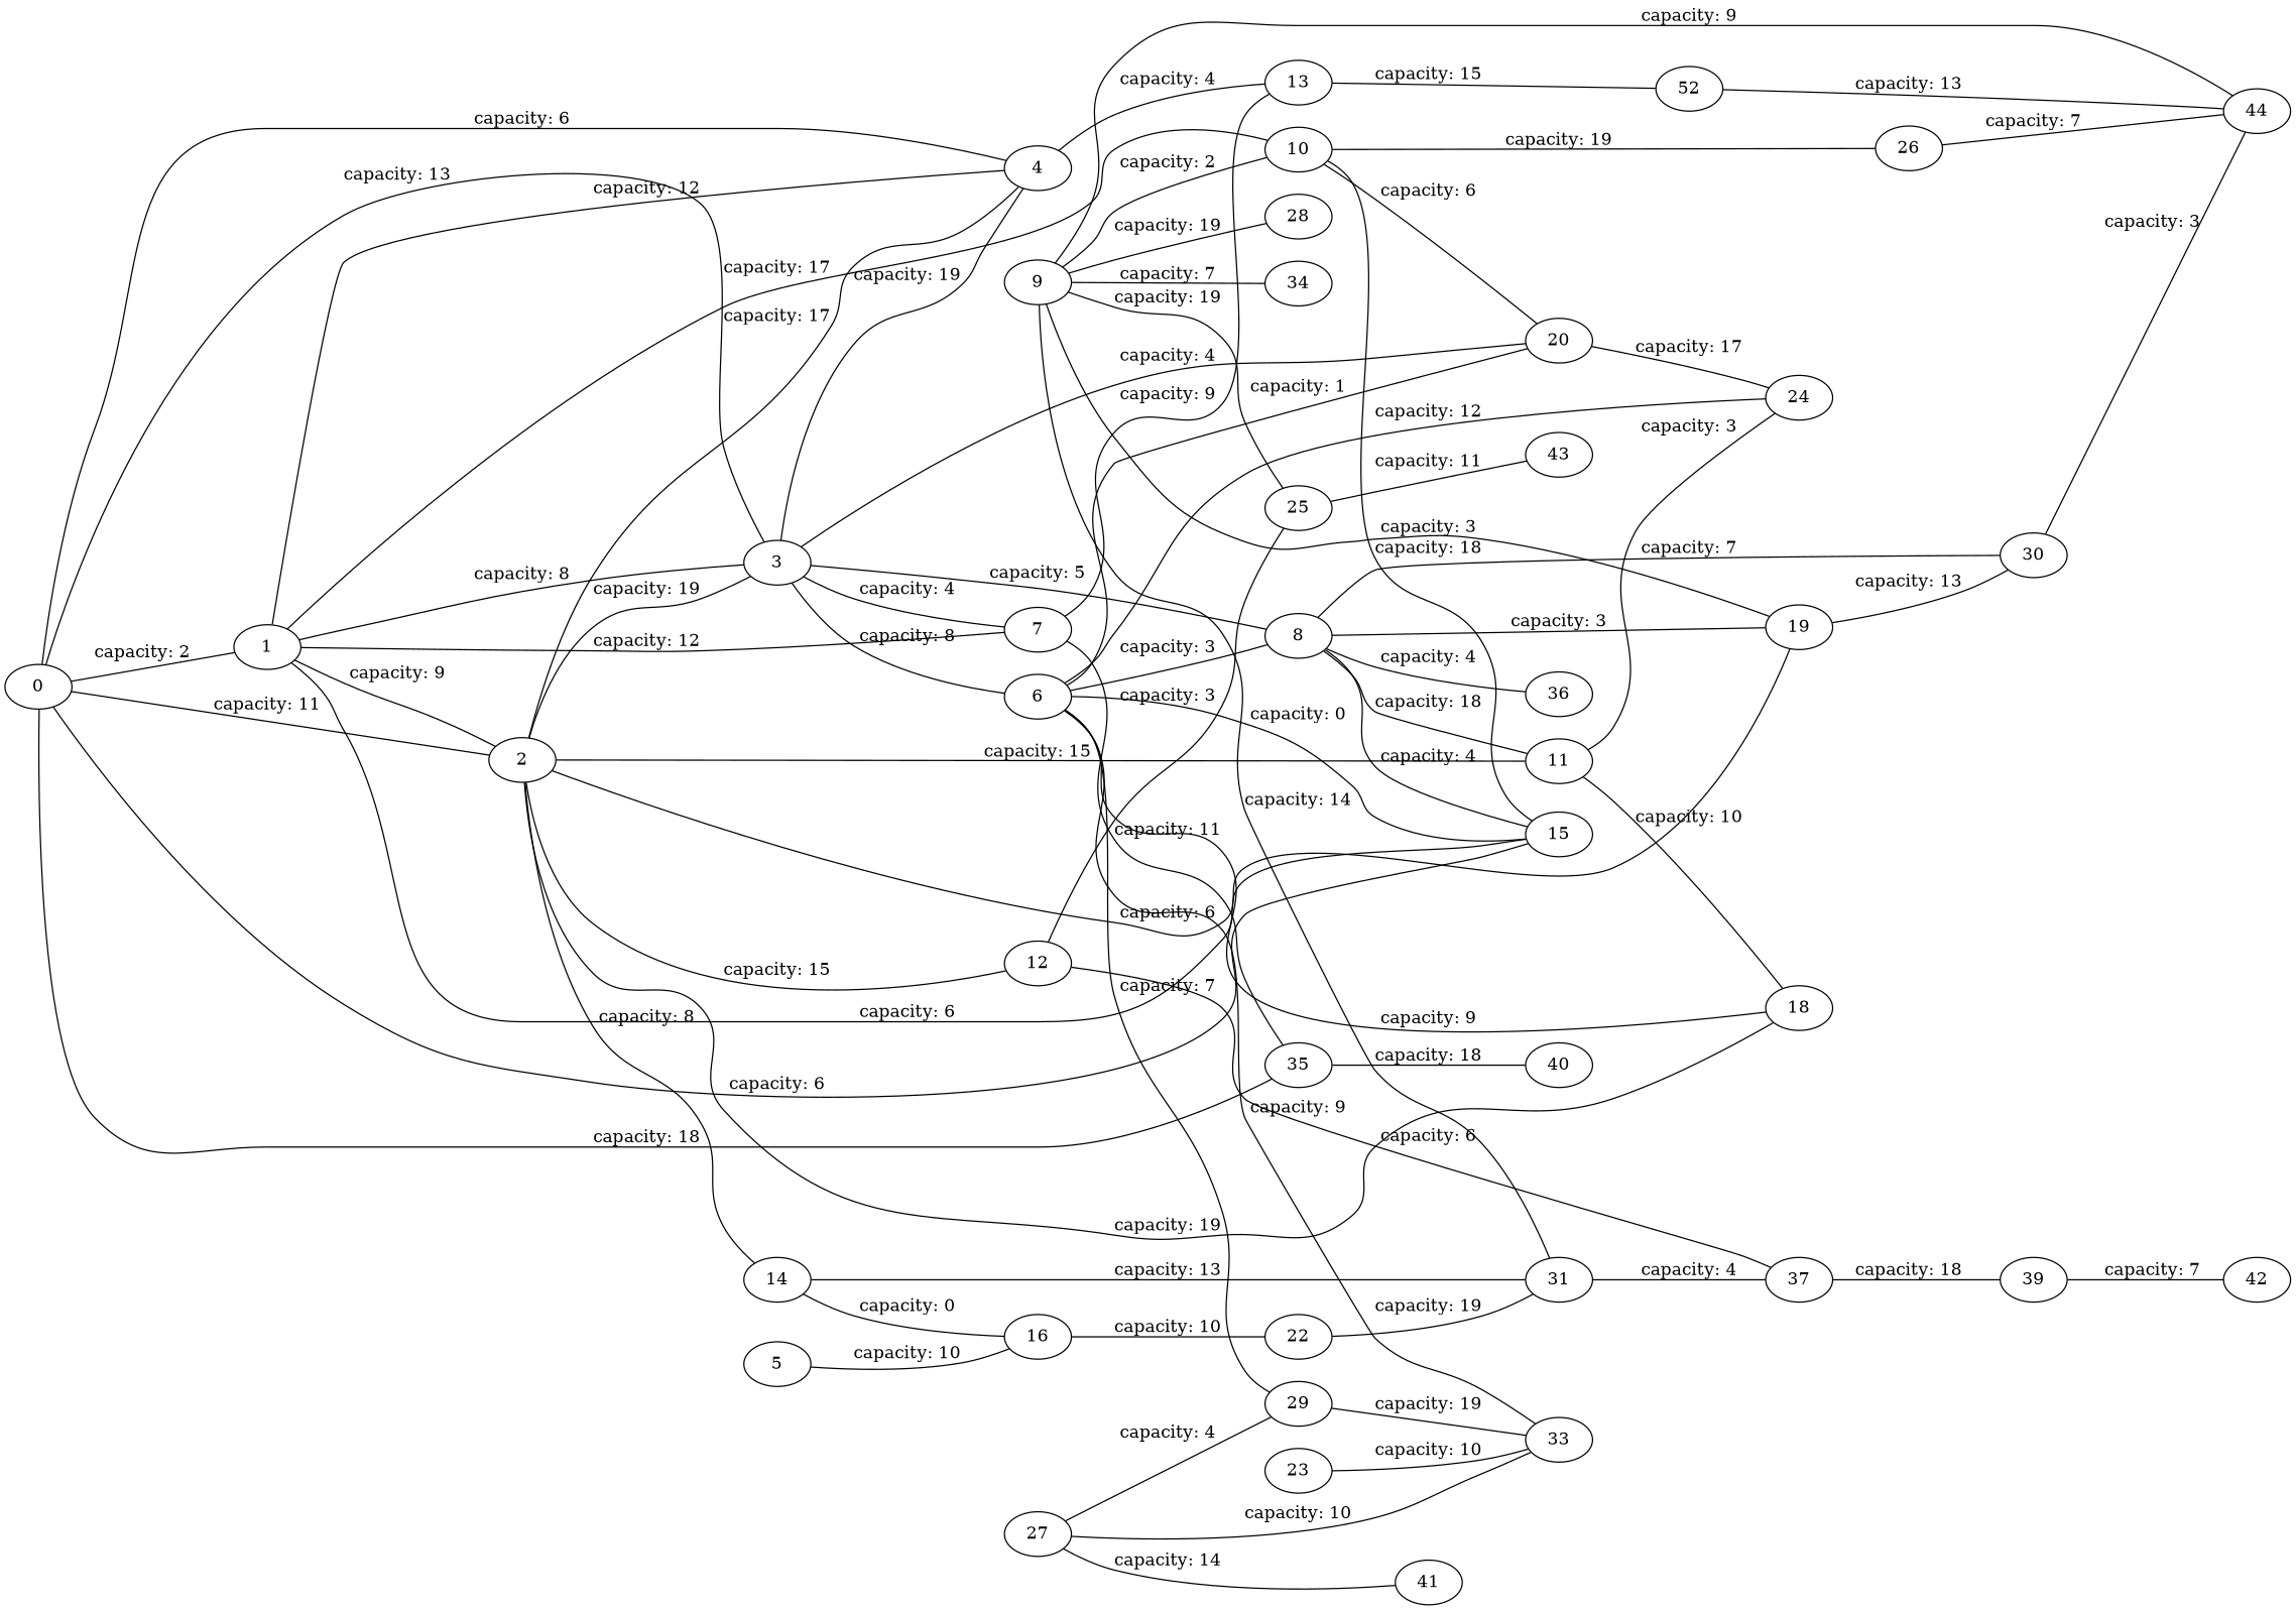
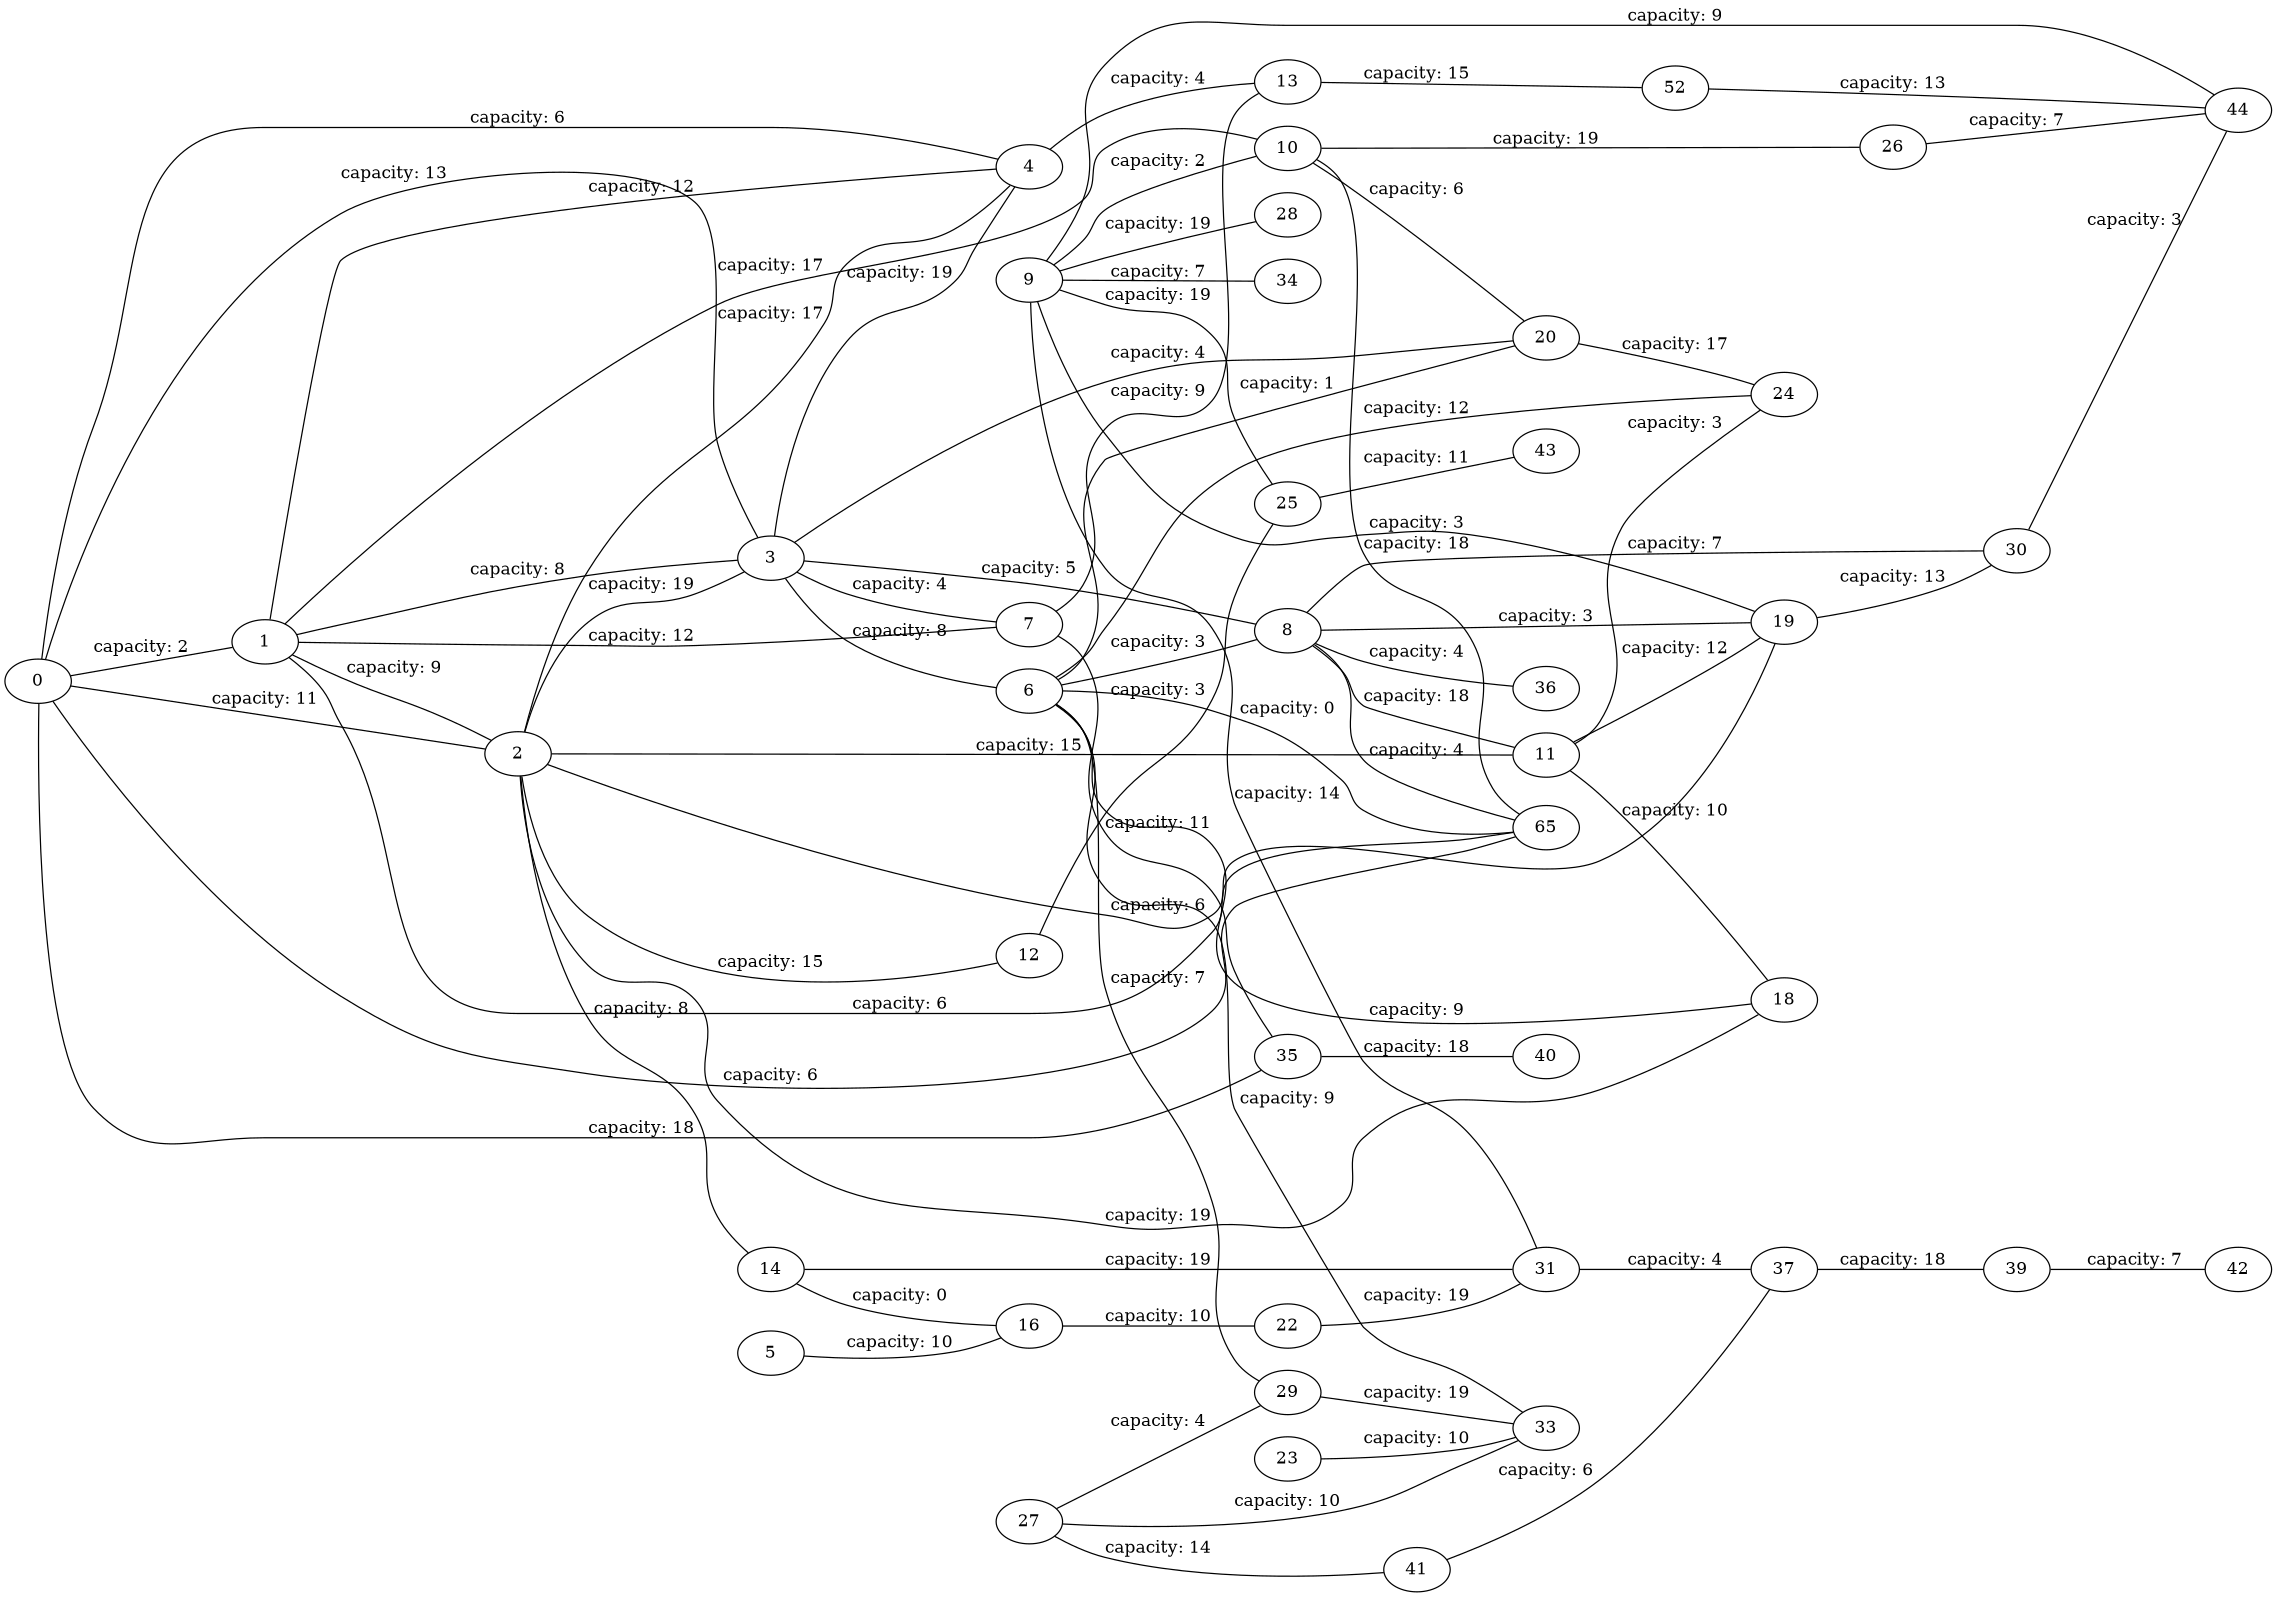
  graph {
    rankdir=LR
    edge [capacity=19]
    0 ["ui.label"=0]
    1 ["ui.label"=1]
    2 ["ui.label"=2]
    3 ["ui.label"=3]
    4 ["ui.label"=4]
-   15 ["ui.label"=15]
+   15 ["ui.label"=15 label=65]
    35 ["ui.label"=35]
    7 ["ui.label"=7]
    10 ["ui.label"=10]
    11 ["ui.label"=11]
    12 ["ui.label"=12]
    14 ["ui.label"=14]
    18 ["ui.label"=18]
    19 ["ui.label"=19]
    6 ["ui.label"=6]
    8 ["ui.label"=8]
    20 ["ui.label"=20]
    13 ["ui.label"=13]
    40 ["ui.label"=40]
    26 ["ui.label"=26]
    24 ["ui.label"=24]
    25 ["ui.label"=25]
    37 ["ui.label"=37]
    16 ["ui.label"=16]
    31 ["ui.label"=31]
    30 ["ui.label"=30]
    29 ["ui.label"=29]
    33 ["ui.label"=33]
    36 ["ui.label"=36]
    n30 [label=52 "ui.label"=32]
    5 ["ui.label"=5]
    22 ["ui.label"=22]
    44 ["ui.label"=44]
    9 ["ui.label"=9]
    28 ["ui.label"=28]
    34 ["ui.label"=34]
    43 ["ui.label"=43]
    39 ["ui.label"=39]
    23 ["ui.label"=23]
    27 ["ui.label"=27]
    41 ["ui.label"=41]
    42 ["ui.label"=42]
    0 -- 1 [capacity=2 label="capacity: 2"]
    0 -- 2 [capacity=11 label="capacity: 11"]
    0 -- 3 [capacity=13 label="capacity: 13"]
    0 -- 4 [capacity=6 label="capacity: 6"]
    0 -- 15 [capacity=6 label="capacity: 6"]
    0 -- 35 [capacity=18 label="capacity: 18"]
    1 -- 2 [capacity=9 label="capacity: 9"]
    1 -- 3 [capacity=8 label="capacity: 8"]
    1 -- 4 [capacity=12 label="capacity: 12"]
    1 -- 15 [capacity=6 label="capacity: 6"]
    1 -- 7 [capacity=12 label="capacity: 12"]
    1 -- 10 [capacity=17 label="capacity: 17"]
    2 -- 3 [label="capacity: 19"]
    2 -- 4 [capacity=17 label="capacity: 17"]
    2 -- 11 [capacity=15 label="capacity: 15"]
    2 -- 12 [capacity=15 label="capacity: 15"]
    2 -- 14 [capacity=8 label="capacity: 8"]
    2 -- 18 [label="capacity: 19"]
    2 -- 19 [capacity=6 label="capacity: 6"]
    3 -- 4 [label="capacity: 19"]
    3 -- 7 [capacity=4 label="capacity: 4"]
    3 -- 6 [capacity=8 label="capacity: 8"]
    3 -- 8 [capacity=5 label="capacity: 5"]
    3 -- 20 [capacity=4 label="capacity: 4"]
    4 -- 13 [capacity=4 label="capacity: 4"]
    35 -- 40 [capacity=18 label="capacity: 18"]
    7 -- 35 [capacity=11 label="capacity: 11"]
    7 -- 13 [capacity=9 label="capacity: 9"]
    10 -- 15 [capacity=18 label="capacity: 18"]
    10 -- 20 [capacity=6 label="capacity: 6"]
    10 -- 26 [label="capacity: 19"]
    11 -- 18 [capacity=10 label="capacity: 10"]
+   11 -- 19 [capacity=12 label="capacity: 12"]
    11 -- 24 [capacity=3 label="capacity: 3"]
    12 -- 25 [capacity=3 label="capacity: 3"]
-   12 -- 37 [capacity=6 label="capacity: 6"]
+   41 -- 37 [capacity=6 label="capacity: 6"]
    14 -- 16 [capacity=0 label="capacity: 0"]
-   14 -- 31 [label="capacity: 13"]
+   14 -- 31 [label="capacity: 19"]
    19 -- 30 [capacity=13 label="capacity: 13"]
    6 -- 15 [capacity=0 label="capacity: 0"]
    6 -- 18 [capacity=9 label="capacity: 9"]
    6 -- 8 [capacity=3 label="capacity: 3"]
    6 -- 20 [capacity=1 label="capacity: 1"]
    6 -- 24 [capacity=12 label="capacity: 12"]
    6 -- 29 [capacity=7 label="capacity: 7"]
    6 -- 33 [capacity=9 label="capacity: 9"]
    8 -- 15 [capacity=4 label="capacity: 4"]
    8 -- 11 [capacity=18 label="capacity: 18"]
    8 -- 19 [capacity=3 label="capacity: 3"]
    8 -- 30 [capacity=7 label="capacity: 7"]
    8 -- 36 [capacity=4 label="capacity: 4"]
    20 -- 24 [capacity=17 label="capacity: 17"]
    13 -- n30 [capacity=15 label="capacity: 15"]
    26 -- 44 [capacity=7 label="capacity: 7"]
    25 -- 43 [capacity=11 label="capacity: 11"]
    37 -- 39 [capacity=18 label="capacity: 18"]
    16 -- 22 [capacity=10 label="capacity: 10"]
    31 -- 37 [capacity=4 label="capacity: 4"]
    30 -- 44 [capacity=3 label="capacity: 3"]
    29 -- 33 [label="capacity: 19"]
    n30 -- 44 [capacity=13 label="capacity: 13"]
    5 -- 16 [capacity=10 label="capacity: 10"]
    22 -- 31 [label="capacity: 19"]
    9 -- 10 [capacity=2 label="capacity: 2"]
    9 -- 19 [capacity=3 label="capacity: 3"]
    9 -- 25 [label="capacity: 19"]
    9 -- 31 [capacity=14 label="capacity: 14"]
    9 -- 44 [capacity=9 label="capacity: 9"]
    9 -- 28 [label="capacity: 19"]
    9 -- 34 [capacity=7 label="capacity: 7"]
    39 -- 42 [capacity=7 label="capacity: 7"]
    23 -- 33 [capacity=10 label="capacity: 10"]
    27 -- 29 [capacity=4 label="capacity: 4"]
    27 -- 33 [capacity=10 label="capacity: 10"]
    27 -- 41 [capacity=14 label="capacity: 14"]
  }
